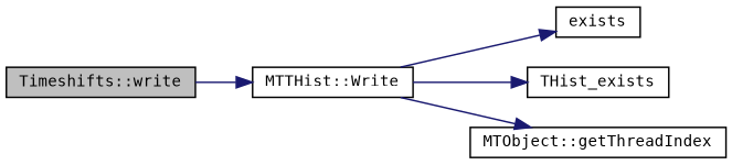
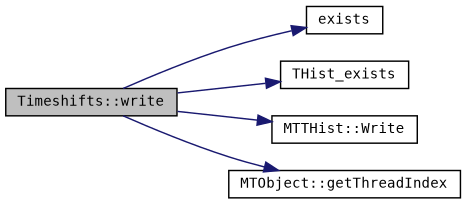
  digraph {
    fontname="DejaVu Sans Mono"
    rankdir=LR
    node [color=black fillcolor=white fontname="DejaVu Sans Mono" fontsize=10 shape=record style=filled]
    edge [color=midnightblue fontname="DejaVu Sans Mono" fontsize=10 labelfontname=Helvetica labelfontsize=10 style=solid]
    n1 [fillcolor=grey75 fontcolor=black height=0.2 label="Timeshifts::write" width=0.4]
    n2 [height=0.2 label=exists width=0.4]
    n3 [height=0.2 label=THist_exists width=0.4]
    n4 [height=0.2 label="MTTHist::Write" width=0.4]
    n5 [height=0.2 label="MTObject::getThreadIndex" width=0.4]
-   n4 -> n2
-   n4 -> n3
+   n1 -> n2
+   n1 -> n3
    n1 -> n4
-   n4 -> n5
+   n1 -> n5
  }
